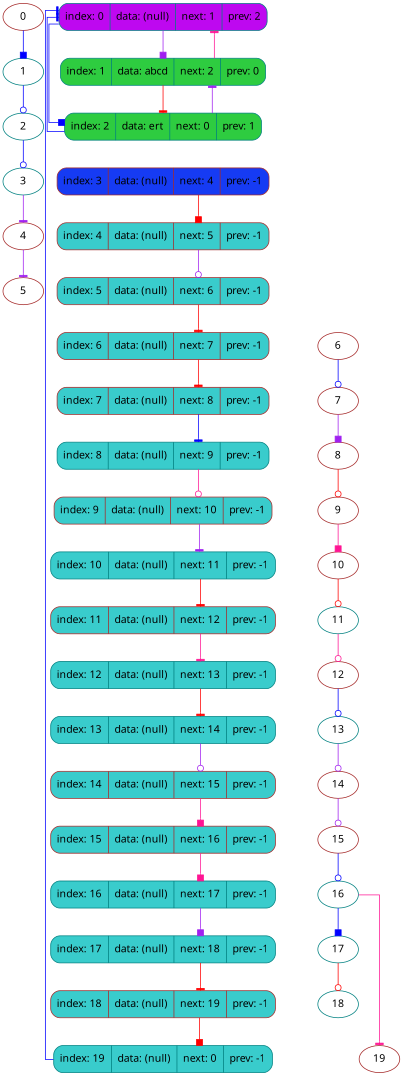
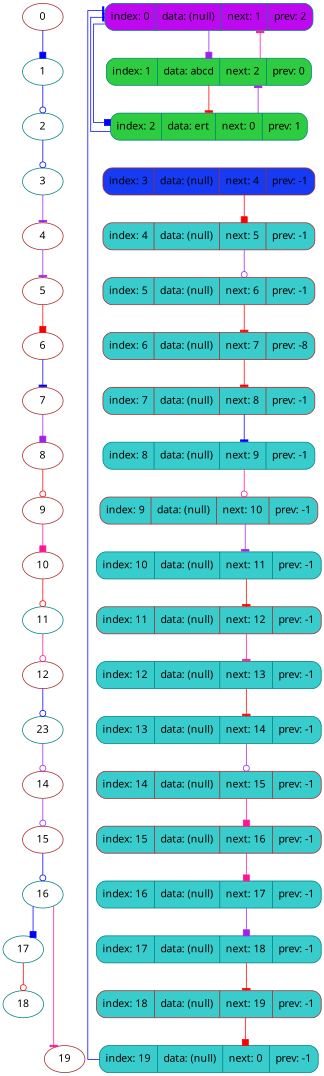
  digraph {
    fontname="Noto Sans"
    rankdir=TB
    splines=ortho
    node [color=brown fontname="Noto Sans"]
    edge [color=none fontname="Noto Sans"]
    0
    n2 [color=teal fillcolor="#BE08F0" label="index: 0 | data: (null) | next: 1 | prev: 2" shape=record style="rounded,filled"]
    1 [color=teal]
    n4 [color=teal fillcolor="#2ECC40" label="index: 1 | data: abcd | next: 2 | prev: 0" shape=record style="rounded,filled"]
    2 [color=teal]
    n6 [color=teal fillcolor="#2ECC40" label="index: 2 | data: ert | next: 0 | prev: 1" shape=record style="rounded,filled"]
    3 [color=teal]
    n8 [fillcolor="#163bf3" label="index: 3 | data: (null) | next: 4 | prev: -1" shape=record style="rounded,filled"]
    4
    n10 [fillcolor="#39CCCC" label="index: 4 | data: (null) | next: 5 | prev: -1" shape=record style="rounded,filled"]
    5
    n12 [fillcolor="#39CCCC" label="index: 5 | data: (null) | next: 6 | prev: -1" shape=record style="rounded,filled"]
    6
-   n14 [fillcolor="#39CCCC" label="index: 6 | data: (null) | next: 7 | prev: -1" shape=record style="rounded,filled"]
+   n14 [fillcolor="#39CCCC" label="index: 6 | data: (null) | next: 7 | prev: -8" shape=record style="rounded,filled"]
    7
    n16 [fillcolor="#39CCCC" label="index: 7 | data: (null) | next: 8 | prev: -1" shape=record style="rounded,filled"]
    8
    n18 [color=teal fillcolor="#39CCCC" label="index: 8 | data: (null) | next: 9 | prev: -1" shape=record style="rounded,filled"]
    9
    n20 [fillcolor="#39CCCC" label="index: 9 | data: (null) | next: 10 | prev: -1" shape=record style="rounded,filled"]
    10
    n22 [color=teal fillcolor="#39CCCC" label="index: 10 | data: (null) | next: 11 | prev: -1" shape=record style="rounded,filled"]
    11 [color=teal]
    n24 [fillcolor="#39CCCC" label="index: 11 | data: (null) | next: 12 | prev: -1" shape=record style="rounded,filled"]
    17 [color=teal]
    n26 [color=teal fillcolor="#39CCCC" label="index: 17 | data: (null) | next: 18 | prev: -1" shape=record style="rounded,filled"]
    12
    n28 [color=teal fillcolor="#39CCCC" label="index: 12 | data: (null) | next: 13 | prev: -1" shape=record style="rounded,filled"]
-   13 [color=teal]
+   13 [color=teal label=23]
    n30 [color=teal fillcolor="#39CCCC" label="index: 13 | data: (null) | next: 14 | prev: -1" shape=record style="rounded,filled"]
    14
    n32 [fillcolor="#39CCCC" label="index: 14 | data: (null) | next: 15 | prev: -1" shape=record style="rounded,filled"]
    15
    n34 [fillcolor="#39CCCC" label="index: 15 | data: (null) | next: 16 | prev: -1" shape=record style="rounded,filled"]
    16 [color=teal]
    n36 [color=teal fillcolor="#39CCCC" label="index: 16 | data: (null) | next: 17 | prev: -1" shape=record style="rounded,filled"]
    18 [color=teal]
    n38 [fillcolor="#39CCCC" label="index: 18 | data: (null) | next: 19 | prev: -1" shape=record style="rounded,filled"]
    19
    n40 [color=teal fillcolor="#39CCCC" label="index: 19 | data: (null) | next: 0 | prev: -1" shape=record style="rounded,filled"]
    subgraph sub_1 {
      rank=same
      0
      n2
    }
    subgraph sub_2 {
      rank=same
      1
      n4
    }
    subgraph sub_3 {
      rank=same
      2
      n6
    }
    subgraph sub_4 {
      rank=same
      3
      n8
    }
    subgraph sub_5 {
      rank=same
      4
      n10
    }
    subgraph sub_6 {
      rank=same
      5
      n12
    }
    subgraph sub_7 {
      rank=same
      6
      n14
    }
    subgraph sub_8 {
      rank=same
      7
      n16
    }
    subgraph sub_9 {
      rank=same
      8
      n18
    }
    subgraph sub_10 {
      rank=same
      9
      n20
    }
    subgraph sub_11 {
      rank=same
      10
      n22
    }
    subgraph sub_12 {
      rank=same
      11
      n24
    }
    subgraph sub_13 {
      rank=same
      17
      n26
    }
    subgraph sub_14 {
      rank=same
      12
      n28
    }
    subgraph sub_15 {
      rank=same
      13
      n30
    }
    subgraph sub_16 {
      rank=same
      14
      n32
    }
    subgraph sub_17 {
      rank=same
      15
      n34
    }
    subgraph sub_18 {
      rank=same
      16
      n36
    }
    subgraph sub_19 {
      rank=same
      18
      n38
    }
    subgraph sub_20 {
      rank=same
      19
      n40
    }
    0 -> 1 [arrowhead=box color=blue]
    n2 -> n4
    n2 -> n4 [arrowhead=box color=purple constraint=false]
    n2 -> n6 [arrowhead=box color=blue constraint=false]
    1 -> 2 [arrowhead=odot color=blue]
    n4 -> n2 [arrowhead=tee color=deeppink constraint=false]
    n4 -> n6
    n4 -> n6 [arrowhead=tee color=red constraint=false]
    2 -> 3 [arrowhead=odot color=blue]
    n6 -> n2 [arrowhead=tee color=blue constraint=false]
    n6 -> n4 [arrowhead=tee color=purple constraint=false]
    n6 -> n8
    3 -> 4 [arrowhead=tee color=purple]
    n8 -> n10
    n8 -> n10 [arrowhead=box color=red constraint=false]
    4 -> 5 [arrowhead=tee color=purple]
    n10 -> n12
    n10 -> n12 [arrowhead=odot color=purple constraint=false]
+   5 -> 6 [arrowhead=box color=red]
    n12 -> n14
    n12 -> n14 [arrowhead=tee color=red constraint=false]
-   6 -> 7 [arrowhead=odot color=blue]
+   6 -> 7 [arrowhead=tee color=blue]
    n14 -> n16
    n14 -> n16 [arrowhead=tee color=red constraint=false]
    7 -> 8 [arrowhead=box color=purple]
    n16 -> n18
    n16 -> n18 [arrowhead=tee color=blue constraint=false]
    8 -> 9 [arrowhead=odot color=red]
    n18 -> n20
    n18 -> n20 [arrowhead=odot color=deeppink constraint=false]
    9 -> 10 [arrowhead=box color=deeppink]
    n20 -> n22
    n20 -> n22 [arrowhead=tee color=purple constraint=false]
    10 -> 11 [arrowhead=odot color=red]
    n22 -> n24
    n22 -> n24 [arrowhead=tee color=red constraint=false]
    11 -> 12 [arrowhead=odot color=deeppink]
    n24 -> n28
    n24 -> n28 [arrowhead=tee color=deeppink constraint=false]
    17 -> 18 [arrowhead=odot color=red]
    n26 -> n38
    n26 -> n38 [arrowhead=tee color=red constraint=false]
    12 -> 13 [arrowhead=odot color=blue]
    n28 -> n30
    n28 -> n30 [arrowhead=tee color=red constraint=false]
    13 -> 14 [arrowhead=odot color=purple]
    n30 -> n32
    n30 -> n32 [arrowhead=odot color=purple constraint=false]
    14 -> 15 [arrowhead=odot color=purple]
    n32 -> n34
    n32 -> n34 [arrowhead=box color=deeppink constraint=false]
    15 -> 16 [arrowhead=odot color=blue]
    n34 -> n36
    n34 -> n36 [arrowhead=box color=deeppink constraint=false]
    16 -> 17 [arrowhead=box color=blue]
    16 -> 19 [arrowhead=tee color=deeppink]
    n36 -> n26
    n36 -> n26 [arrowhead=box color=purple constraint=false]
    n38 -> n40
    n38 -> n40 [arrowhead=box color=red constraint=false]
    n40 -> n2 [arrowhead=tee color=blue constraint=false]
  }
